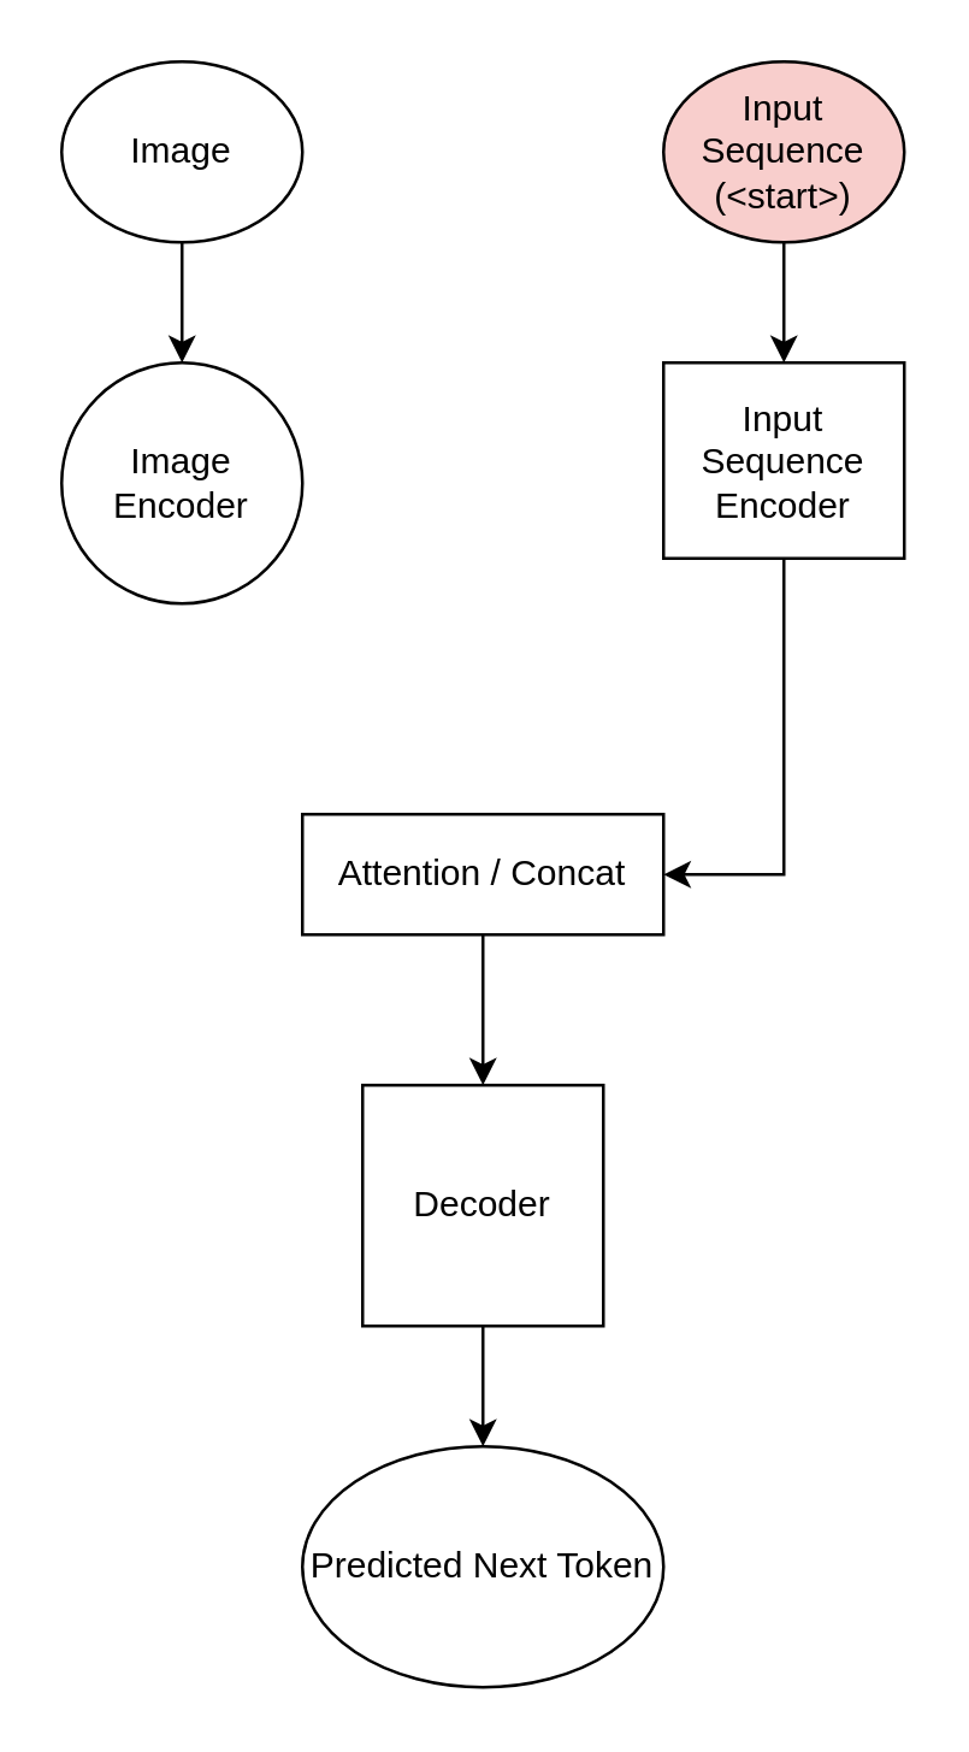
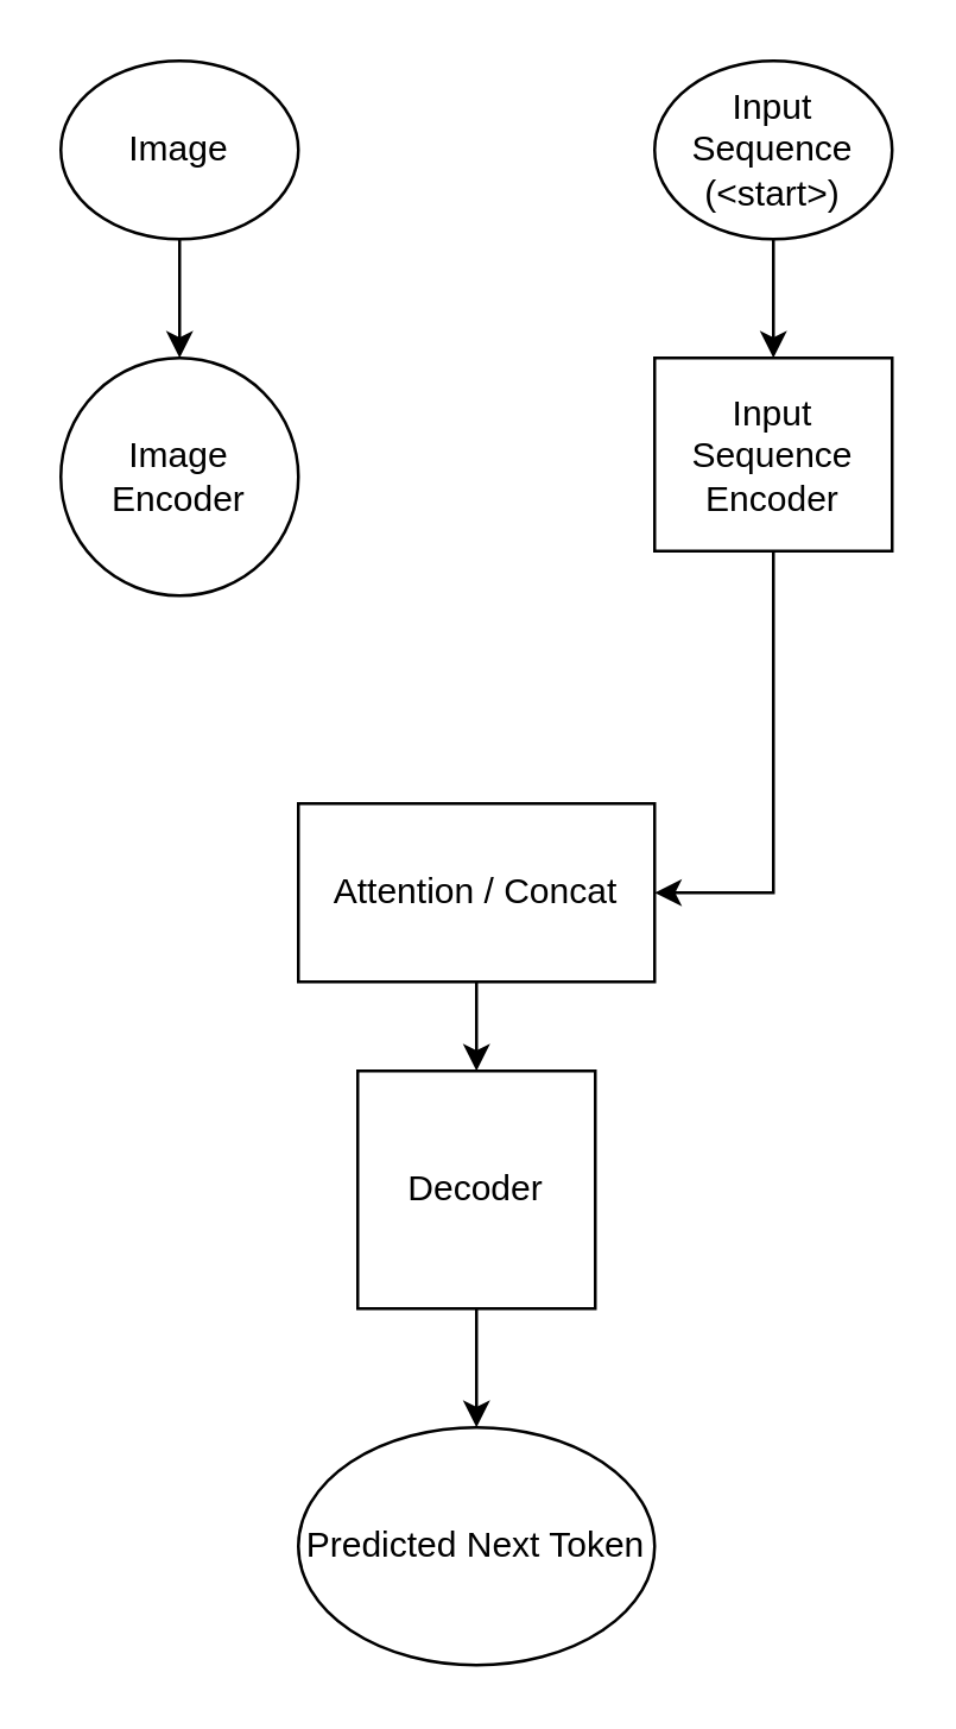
  <mxCell id="0" />
  <mxCell id="1" parent="0" />
  <mxCell id="2" value="Image Encoder" style="ellipse;whiteSpace=wrap;html=1;aspect=fixed;" vertex="1" parent="1"><mxGeometry x="20" y="120" width="80" height="80" as="geometry" /></mxCell>
  <mxCell id="3" style="edgeStyle=orthogonalEdgeStyle;rounded=0;orthogonalLoop=1;jettySize=auto;html=1;" edge="1" parent="1" source="4" target="2"><mxGeometry relative="1" as="geometry" /></mxCell>
  <mxCell id="4" value="Image" style="ellipse;whiteSpace=wrap;html=1;" vertex="1" parent="1"><mxGeometry x="20" y="20" width="80" height="60" as="geometry" /></mxCell>
  <mxCell id="5" style="edgeStyle=orthogonalEdgeStyle;rounded=0;orthogonalLoop=1;jettySize=auto;html=1;entryX=1;entryY=0.5;entryDx=0;entryDy=0;" edge="1" parent="1" source="6" target="10"><mxGeometry relative="1" as="geometry" /></mxCell>
  <mxCell id="6" value="Input Sequence Encoder" style="whiteSpace=wrap;html=1;aspect=fixed;" vertex="1" parent="1"><mxGeometry x="220" y="120" width="80" height="65" as="geometry" /></mxCell>
  <mxCell id="7" style="edgeStyle=orthogonalEdgeStyle;rounded=0;orthogonalLoop=1;jettySize=auto;html=1;entryX=0.5;entryY=0;entryDx=0;entryDy=0;" edge="1" parent="1" source="8" target="6"><mxGeometry relative="1" as="geometry" /></mxCell>
- <mxCell id="8" value="Input Sequence (&amp;lt;start&amp;gt;)" style="ellipse;whiteSpace=wrap;html=1;fillColor=#f8cecc;" vertex="1" parent="1"><mxGeometry x="220" y="20" width="80" height="60" as="geometry" /></mxCell>
+ <mxCell id="8" value="Input Sequence (&amp;lt;start&amp;gt;)" style="ellipse;whiteSpace=wrap;html=1;" vertex="1" parent="1"><mxGeometry x="220" y="20" width="80" height="60" as="geometry" /></mxCell>
  <mxCell id="9" style="edgeStyle=orthogonalEdgeStyle;rounded=0;orthogonalLoop=1;jettySize=auto;html=1;entryX=0.5;entryY=0;entryDx=0;entryDy=0;" edge="1" parent="1" source="10" target="12"><mxGeometry relative="1" as="geometry" /></mxCell>
- <mxCell id="10" value="Attention / Concat" style="rounded=0;whiteSpace=wrap;html=1;" vertex="1" parent="1"><mxGeometry x="100" y="270" width="120" height="40" as="geometry" /></mxCell>
+ <mxCell id="10" value="Attention / Concat" style="rounded=0;whiteSpace=wrap;html=1;" vertex="1" parent="1"><mxGeometry x="100" y="270" width="120" height="60" as="geometry" /></mxCell>
  <mxCell id="11" style="edgeStyle=orthogonalEdgeStyle;rounded=0;orthogonalLoop=1;jettySize=auto;html=1;" edge="1" parent="1" source="12" target="13"><mxGeometry relative="1" as="geometry" /></mxCell>
  <mxCell id="12" value="Decoder" style="whiteSpace=wrap;html=1;aspect=fixed;" vertex="1" parent="1"><mxGeometry x="120" y="360" width="80" height="80" as="geometry" /></mxCell>
  <mxCell id="13" value="Predicted Next Token" style="ellipse;whiteSpace=wrap;html=1;" vertex="1" parent="1"><mxGeometry x="100" y="480" width="120" height="80" as="geometry" /></mxCell>
